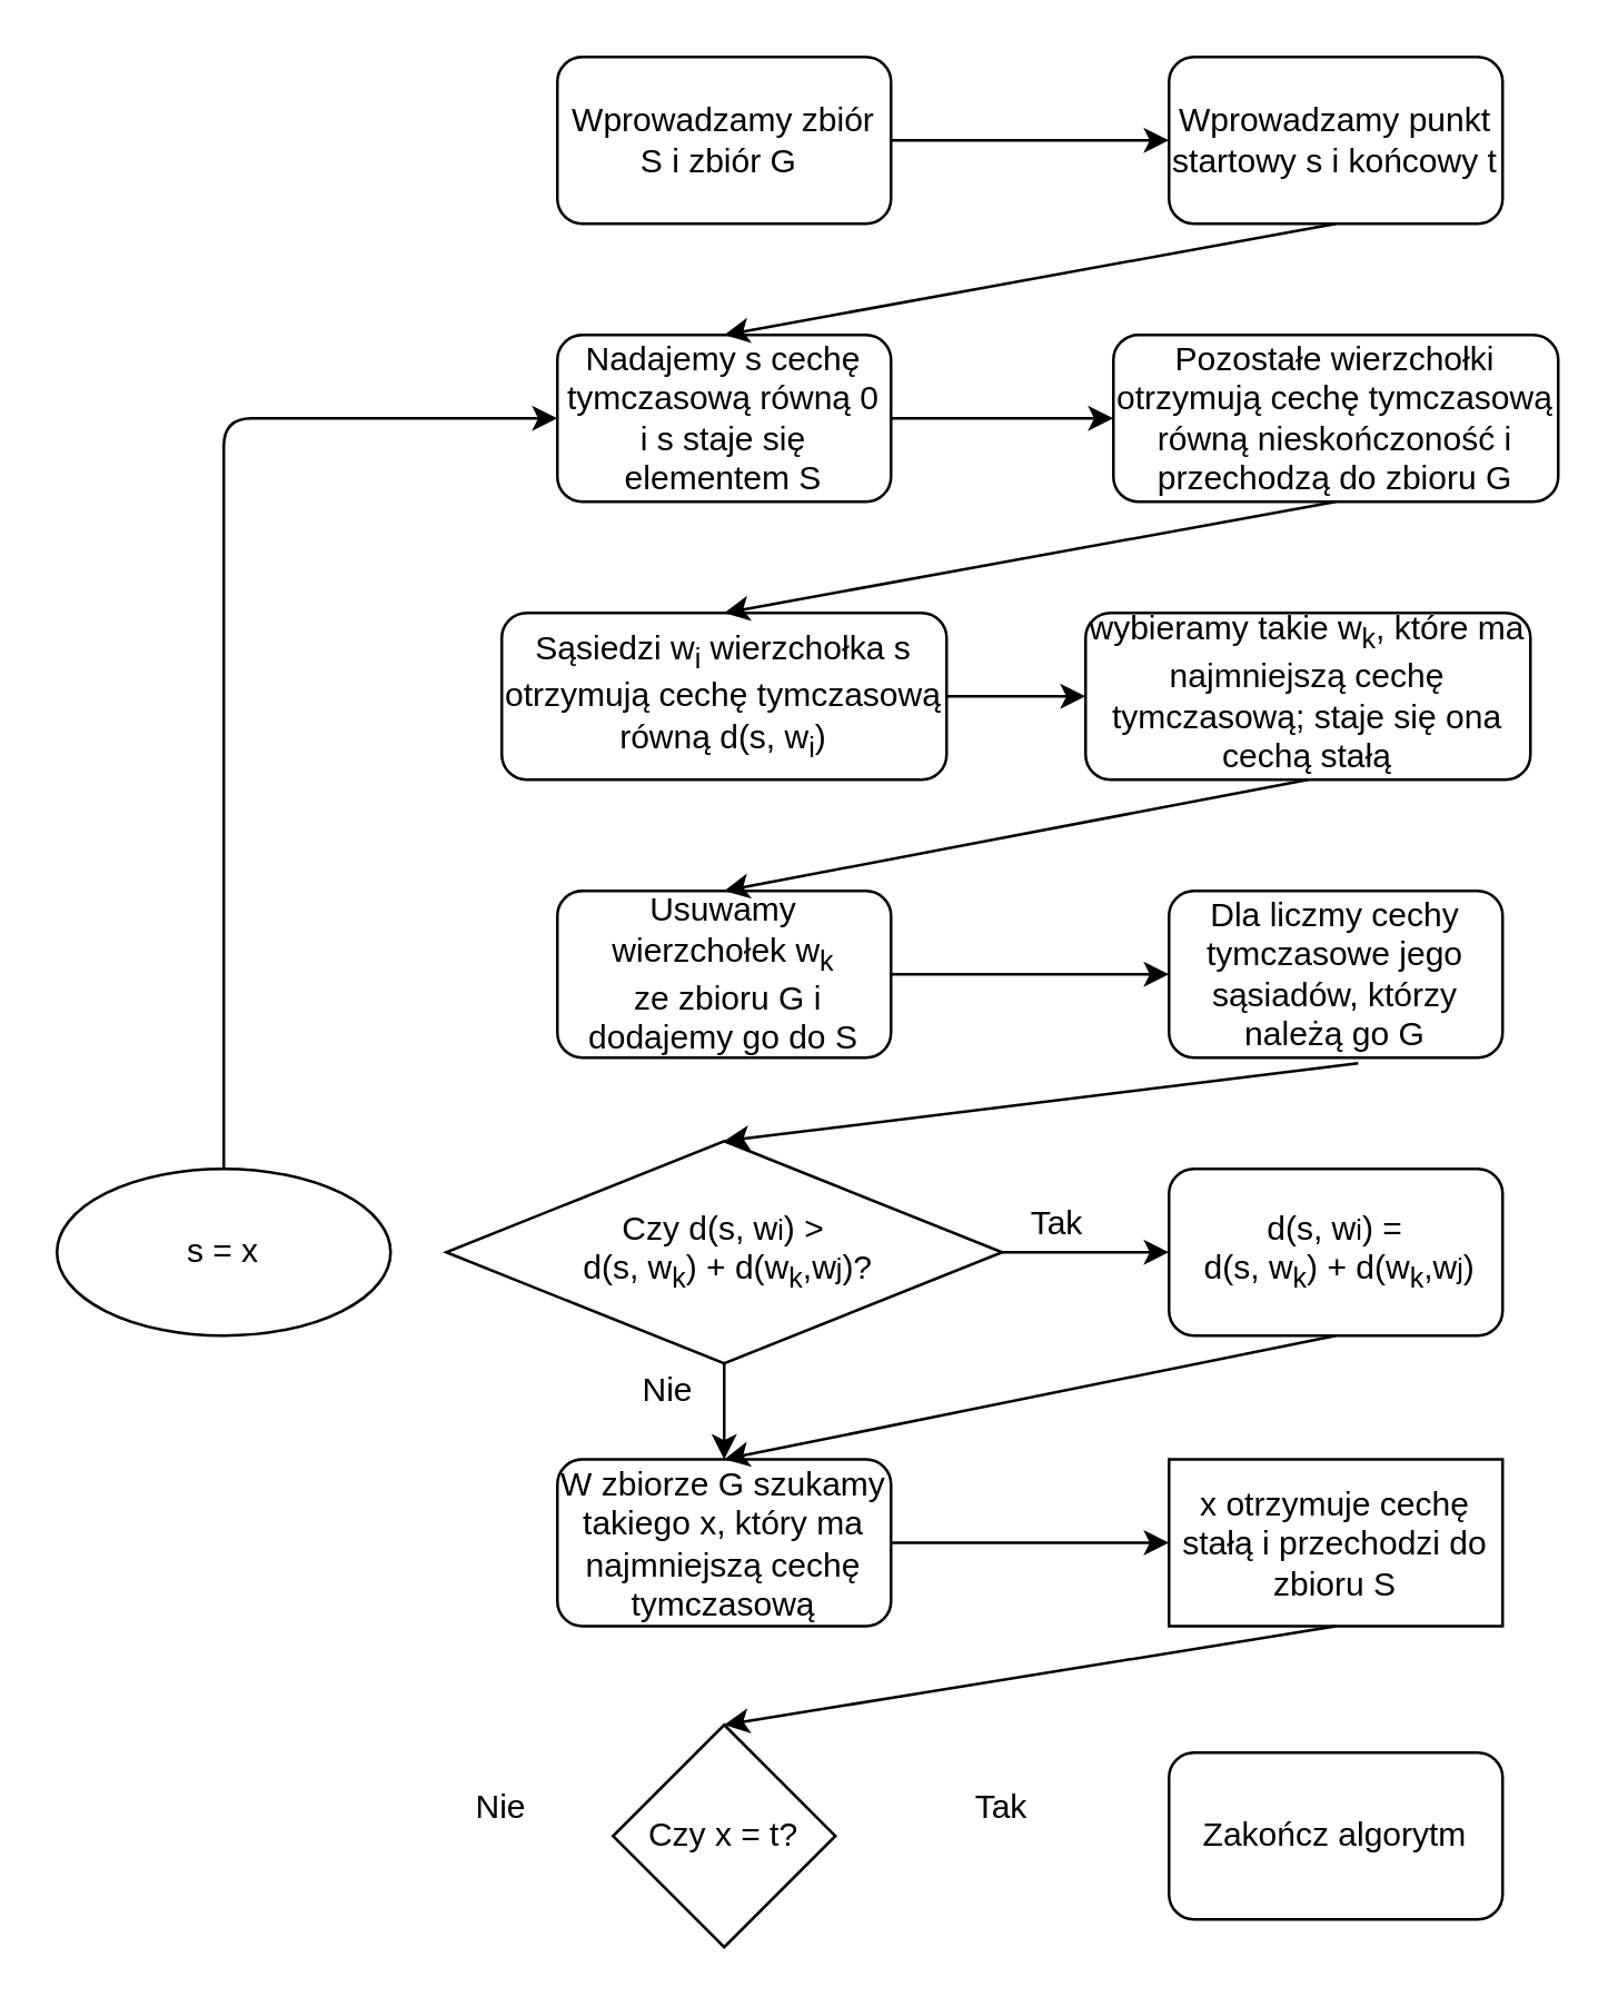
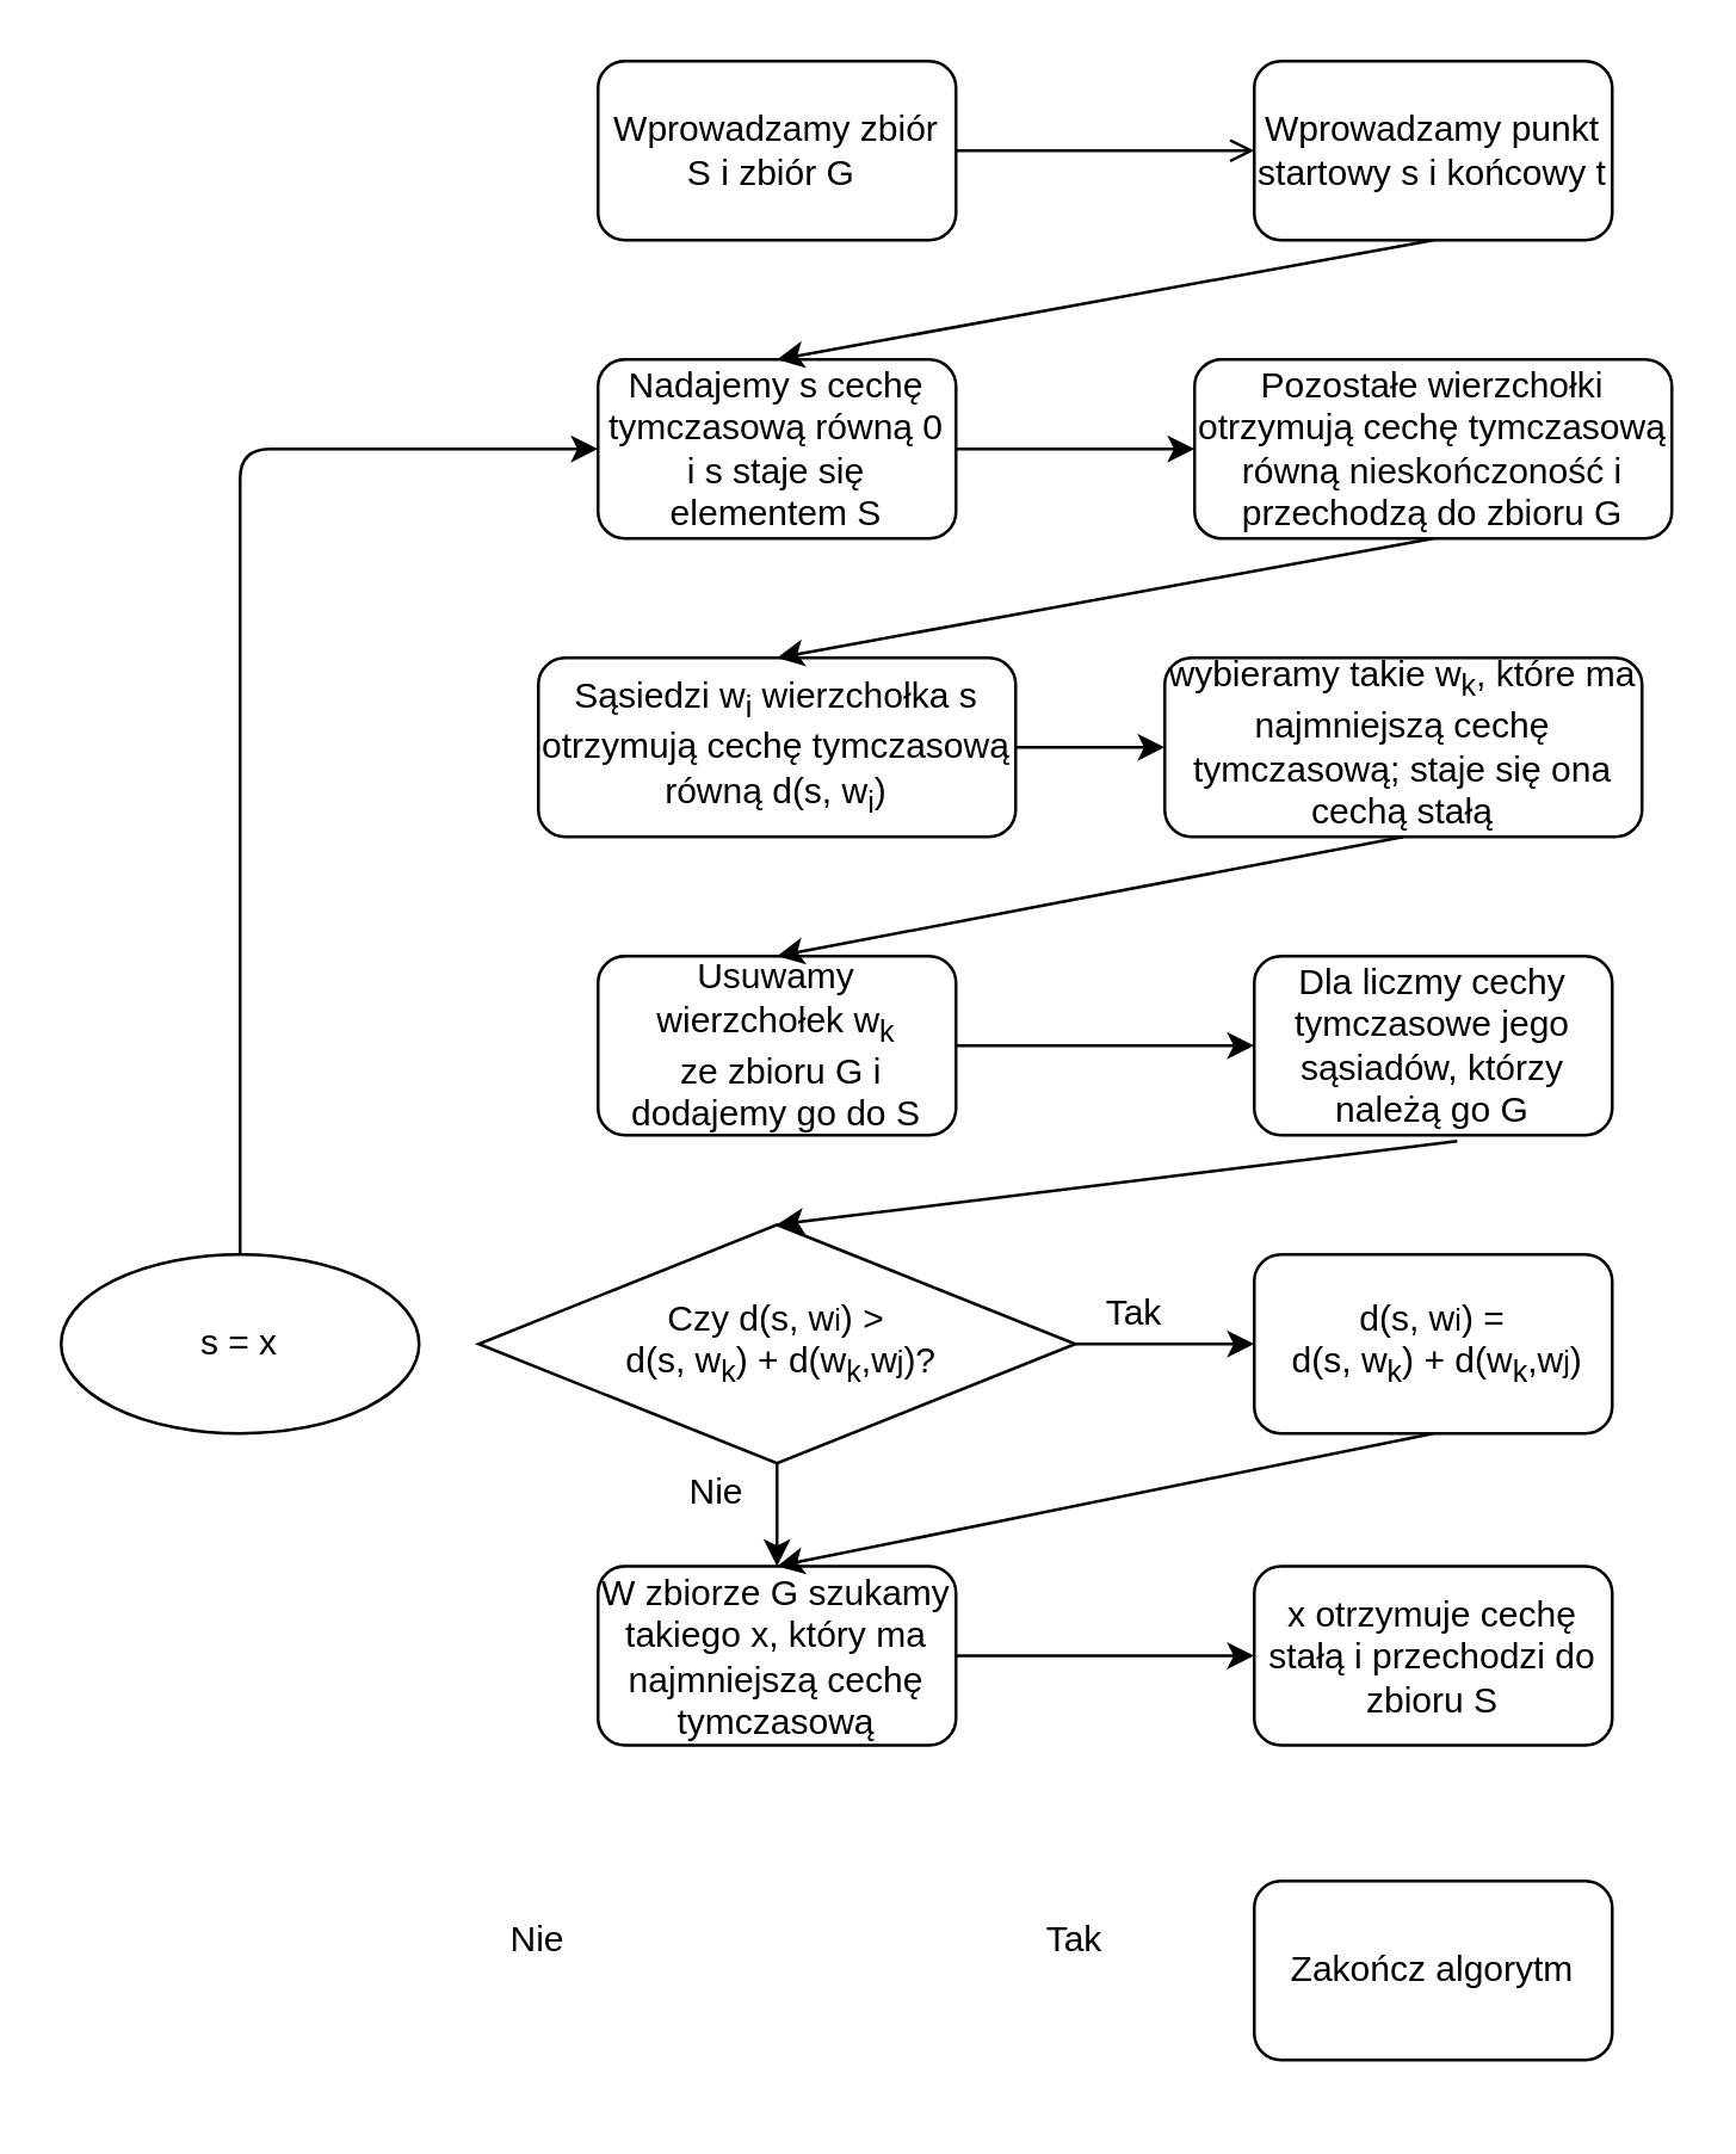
  <mxCell id="0" />
  <mxCell id="1" parent="0" />
  <mxCell id="2" value="Wprowadzamy zbiór S i zbiór G&amp;nbsp;" style="rounded=1;whiteSpace=wrap;html=1;" vertex="1" parent="1"><mxGeometry x="200" y="20" width="120" height="60" as="geometry" /></mxCell>
- <mxCell id="3" value="" style="endArrow=classic;html=1;exitX=1;exitY=0.5;exitDx=0;exitDy=0;" edge="1" parent="1" source="2" target="4"><mxGeometry width="50" height="50" relative="1" as="geometry"><mxPoint x="270" y="390" as="sourcePoint" /><mxPoint x="260" y="140" as="targetPoint" /></mxGeometry></mxCell>
+ <mxCell id="3" value="" style="endArrow=open;html=1;exitX=1;exitY=0.5;exitDx=0;exitDy=0;" edge="1" parent="1" source="2" target="4"><mxGeometry width="50" height="50" relative="1" as="geometry"><mxPoint x="270" y="390" as="sourcePoint" /><mxPoint x="260" y="140" as="targetPoint" /></mxGeometry></mxCell>
  <mxCell id="4" value="Wprowadzamy punkt startowy s i końcowy t" style="rounded=1;whiteSpace=wrap;html=1;" vertex="1" parent="1"><mxGeometry x="420" y="20" width="120" height="60" as="geometry" /></mxCell>
  <mxCell id="5" value="Nadajemy s cechę tymczasową równą 0 i s staje się elementem S" style="rounded=1;whiteSpace=wrap;html=1;" vertex="1" parent="1"><mxGeometry x="200" y="120" width="120" height="60" as="geometry" /></mxCell>
  <mxCell id="6" value="" style="endArrow=classic;html=1;exitX=0.5;exitY=1;exitDx=0;exitDy=0;entryX=0.5;entryY=0;entryDx=0;entryDy=0;" edge="1" parent="1" source="4" target="5"><mxGeometry width="50" height="50" relative="1" as="geometry"><mxPoint x="270" y="390" as="sourcePoint" /><mxPoint x="320" y="340" as="targetPoint" /></mxGeometry></mxCell>
  <mxCell id="7" value="Pozostałe wierzchołki otrzymują cechę tymczasową równą nieskończoność i przechodzą do zbioru G" style="rounded=1;whiteSpace=wrap;html=1;" vertex="1" parent="1"><mxGeometry x="400" y="120" width="160" height="60" as="geometry" /></mxCell>
  <mxCell id="8" value="" style="endArrow=classic;html=1;exitX=1;exitY=0.5;exitDx=0;exitDy=0;entryX=0;entryY=0.5;entryDx=0;entryDy=0;" edge="1" parent="1" source="5" target="7"><mxGeometry width="50" height="50" relative="1" as="geometry"><mxPoint x="270" y="380" as="sourcePoint" /><mxPoint x="320" y="330" as="targetPoint" /></mxGeometry></mxCell>
  <mxCell id="9" value="Sąsiedzi w&lt;sub&gt;i&lt;/sub&gt;&amp;nbsp;wierzchołka s otrzymują cechę tymczasową równą d(s, w&lt;sub&gt;i&lt;/sub&gt;)" style="rounded=1;whiteSpace=wrap;html=1;" vertex="1" parent="1"><mxGeometry x="180" y="220" width="160" height="60" as="geometry" /></mxCell>
  <mxCell id="10" value="" style="endArrow=classic;html=1;exitX=0.5;exitY=1;exitDx=0;exitDy=0;entryX=0.5;entryY=0;entryDx=0;entryDy=0;" edge="1" parent="1" source="7" target="9"><mxGeometry width="50" height="50" relative="1" as="geometry"><mxPoint x="270" y="330" as="sourcePoint" /><mxPoint x="320" y="280" as="targetPoint" /></mxGeometry></mxCell>
  <mxCell id="11" value="wybieramy takie w&lt;sub&gt;k&lt;/sub&gt;, które ma najmniejszą cechę tymczasową; staje się ona cechą stałą&lt;sub&gt;&lt;br&gt;&lt;/sub&gt;" style="rounded=1;whiteSpace=wrap;html=1;" vertex="1" parent="1"><mxGeometry x="390" y="220" width="160" height="60" as="geometry" /></mxCell>
  <mxCell id="12" value="" style="endArrow=classic;html=1;exitX=1;exitY=0.5;exitDx=0;exitDy=0;entryX=0;entryY=0.5;entryDx=0;entryDy=0;" edge="1" parent="1" source="9" target="11"><mxGeometry width="50" height="50" relative="1" as="geometry"><mxPoint x="270" y="400" as="sourcePoint" /><mxPoint x="320" y="350" as="targetPoint" /></mxGeometry></mxCell>
  <mxCell id="13" value="Usuwamy wierzchołek w&lt;sub&gt;k&lt;/sub&gt;&lt;br&gt;&amp;nbsp;ze zbioru G i dodajemy go do S" style="rounded=1;whiteSpace=wrap;html=1;" vertex="1" parent="1"><mxGeometry x="200" y="320" width="120" height="60" as="geometry" /></mxCell>
  <mxCell id="14" value="" style="endArrow=classic;html=1;exitX=0.5;exitY=1;exitDx=0;exitDy=0;entryX=0.5;entryY=0;entryDx=0;entryDy=0;" edge="1" parent="1" source="11" target="13"><mxGeometry width="50" height="50" relative="1" as="geometry"><mxPoint x="270" y="370" as="sourcePoint" /><mxPoint x="320" y="320" as="targetPoint" /></mxGeometry></mxCell>
  <mxCell id="15" value="Dla liczmy cechy tymczasowe jego sąsiadów, którzy należą go G" style="rounded=1;whiteSpace=wrap;html=1;" vertex="1" parent="1"><mxGeometry x="420" y="320" width="120" height="60" as="geometry" /></mxCell>
  <mxCell id="16" value="" style="endArrow=classic;html=1;exitX=1;exitY=0.5;exitDx=0;exitDy=0;entryX=0;entryY=0.5;entryDx=0;entryDy=0;" edge="1" parent="1" source="13" target="15"><mxGeometry width="50" height="50" relative="1" as="geometry"><mxPoint x="270" y="330" as="sourcePoint" /><mxPoint x="320" y="280" as="targetPoint" /></mxGeometry></mxCell>
  <mxCell id="17" value="" style="endArrow=classic;html=1;exitX=0.567;exitY=1.033;exitDx=0;exitDy=0;exitPerimeter=0;entryX=0.5;entryY=0;entryDx=0;entryDy=0;" edge="1" parent="1" source="15" target="18"><mxGeometry width="50" height="50" relative="1" as="geometry"><mxPoint x="270" y="430" as="sourcePoint" /><mxPoint x="330" y="410" as="targetPoint" /></mxGeometry></mxCell>
  <mxCell id="18" value="Czy d(s, w&lt;span style=&quot;font-size: 10px&quot;&gt;i&lt;/span&gt;) &amp;gt;&lt;br&gt;&amp;nbsp;d(s, w&lt;sub&gt;k&lt;/sub&gt;) + d(w&lt;sub&gt;k&lt;/sub&gt;,w&lt;span style=&quot;font-size: 10px&quot;&gt;j&lt;/span&gt;)?" style="rhombus;whiteSpace=wrap;html=1;" vertex="1" parent="1"><mxGeometry x="160" y="410" width="200" height="80" as="geometry" /></mxCell>
  <mxCell id="19" value="" style="endArrow=classic;html=1;exitX=1;exitY=0.5;exitDx=0;exitDy=0;" edge="1" parent="1" source="18" target="20"><mxGeometry width="50" height="50" relative="1" as="geometry"><mxPoint x="270" y="410" as="sourcePoint" /><mxPoint x="260" y="550" as="targetPoint" /></mxGeometry></mxCell>
  <mxCell id="20" value="&lt;span&gt;d(s, w&lt;/span&gt;&lt;span style=&quot;font-size: 10px&quot;&gt;i&lt;/span&gt;&lt;span&gt;) =&lt;/span&gt;&lt;br&gt;&lt;span&gt;&amp;nbsp;d(s, w&lt;/span&gt;&lt;sub&gt;k&lt;/sub&gt;&lt;span&gt;) + d(w&lt;/span&gt;&lt;sub&gt;k&lt;/sub&gt;&lt;span&gt;,w&lt;/span&gt;&lt;span style=&quot;font-size: 10px&quot;&gt;j&lt;/span&gt;&lt;span&gt;)&lt;/span&gt;" style="rounded=1;whiteSpace=wrap;html=1;" vertex="1" parent="1"><mxGeometry x="420" y="420" width="120" height="60" as="geometry" /></mxCell>
  <mxCell id="21" value="W zbiorze G szukamy takiego x, który ma najmniejszą cechę tymczasową" style="rounded=1;whiteSpace=wrap;html=1;" vertex="1" parent="1"><mxGeometry x="200" y="524.5" width="120" height="60" as="geometry" /></mxCell>
  <mxCell id="22" value="" style="endArrow=classic;html=1;exitX=0.5;exitY=1;exitDx=0;exitDy=0;entryX=0.5;entryY=0;entryDx=0;entryDy=0;" edge="1" parent="1" source="20" target="21"><mxGeometry width="50" height="50" relative="1" as="geometry"><mxPoint x="270" y="500" as="sourcePoint" /><mxPoint x="320" y="450" as="targetPoint" /></mxGeometry></mxCell>
  <mxCell id="23" value="Tak" style="text;html=1;strokeColor=none;fillColor=none;align=center;verticalAlign=middle;whiteSpace=wrap;rounded=0;" vertex="1" parent="1"><mxGeometry x="360" y="430" width="40" height="20" as="geometry" /></mxCell>
  <mxCell id="24" value="" style="endArrow=classic;html=1;exitX=0.5;exitY=1;exitDx=0;exitDy=0;entryX=0.5;entryY=0;entryDx=0;entryDy=0;" edge="1" parent="1" source="18" target="21"><mxGeometry width="50" height="50" relative="1" as="geometry"><mxPoint x="270" y="480" as="sourcePoint" /><mxPoint x="320" y="430" as="targetPoint" /></mxGeometry></mxCell>
  <mxCell id="25" value="Nie" style="text;html=1;strokeColor=none;fillColor=none;align=center;verticalAlign=middle;whiteSpace=wrap;rounded=0;" vertex="1" parent="1"><mxGeometry x="220" y="490" width="40" height="20" as="geometry" /></mxCell>
  <mxCell id="26" value="" style="endArrow=classic;html=1;exitX=1;exitY=0.5;exitDx=0;exitDy=0;" edge="1" parent="1" source="21" target="27"><mxGeometry width="50" height="50" relative="1" as="geometry"><mxPoint x="270" y="480" as="sourcePoint" /><mxPoint x="400" y="555" as="targetPoint" /></mxGeometry></mxCell>
- <mxCell id="27" value="x otrzymuje cechę stałą i przechodzi do zbioru S" style="whiteSpace=wrap;html=1;rounded=0;" vertex="1" parent="1"><mxGeometry x="420" y="524.5" width="120" height="60" as="geometry" /></mxCell>
- <mxCell id="28" value="" style="endArrow=classic;html=1;exitX=0.5;exitY=1;exitDx=0;exitDy=0;entryX=0.5;entryY=0;entryDx=0;entryDy=0;" edge="1" parent="1" source="27" target="29"><mxGeometry width="50" height="50" relative="1" as="geometry"><mxPoint x="270" y="670" as="sourcePoint" /><mxPoint x="270" y="620" as="targetPoint" /></mxGeometry></mxCell>
- <mxCell id="29" value="Czy x = t?" style="rhombus;whiteSpace=wrap;html=1;" vertex="1" parent="1"><mxGeometry x="220" y="620" width="80" height="80" as="geometry" /></mxCell>
+ <mxCell id="27" value="x otrzymuje cechę stałą i przechodzi do zbioru S" style="rounded=1;whiteSpace=wrap;html=1;" vertex="1" parent="1"><mxGeometry x="420" y="524.5" width="120" height="60" as="geometry" /></mxCell>
  <mxCell id="30" value="Nie" style="text;html=1;strokeColor=none;fillColor=none;align=center;verticalAlign=middle;whiteSpace=wrap;rounded=0;" vertex="1" parent="1"><mxGeometry x="160" y="640" width="40" height="20" as="geometry" /></mxCell>
  <mxCell id="31" value="Zakończ algorytm" style="rounded=1;whiteSpace=wrap;html=1;" vertex="1" parent="1"><mxGeometry x="420" y="630" width="120" height="60" as="geometry" /></mxCell>
  <mxCell id="32" value="Tak" style="text;html=1;strokeColor=none;fillColor=none;align=center;verticalAlign=middle;whiteSpace=wrap;rounded=0;" vertex="1" parent="1"><mxGeometry x="340" y="640" width="40" height="20" as="geometry" /></mxCell>
  <mxCell id="33" value="s = x" style="ellipse;whiteSpace=wrap;html=1;" vertex="1" parent="1"><mxGeometry x="20" y="420" width="120" height="60" as="geometry" /></mxCell>
  <mxCell id="34" value="" style="endArrow=classic;html=1;exitX=0.5;exitY=0;exitDx=0;exitDy=0;entryX=0;entryY=0.5;entryDx=0;entryDy=0;" edge="1" parent="1" source="33" target="5"><mxGeometry width="50" height="50" relative="1" as="geometry"><mxPoint x="270" y="470" as="sourcePoint" /><mxPoint x="320" y="420" as="targetPoint" /><Array as="points"><mxPoint x="80" y="150" /></Array></mxGeometry></mxCell>
